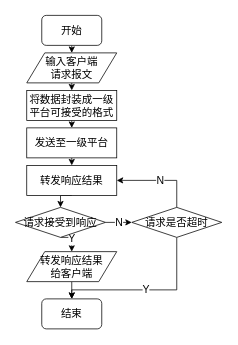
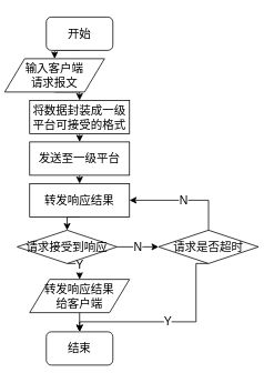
  <mxCell id="0" />
  <mxCell id="1" parent="0" />
  <mxCell id="2" style="edgeStyle=orthogonalEdgeStyle;rounded=0;orthogonalLoop=1;jettySize=auto;html=1;exitX=0.5;exitY=1;exitDx=0;exitDy=0;entryX=0.5;entryY=0;entryDx=0;entryDy=0;fontSize=14;" edge="1" parent="1" source="3" target="13"><mxGeometry relative="1" as="geometry" /></mxCell>
  <mxCell id="3" value="将数据封装成一级平台可接受的格式" style="rounded=0;whiteSpace=wrap;html=1;fontSize=14;" parent="1" vertex="1"><mxGeometry x="35" y="120" width="120" height="40" as="geometry" /></mxCell>
  <mxCell id="4" style="edgeStyle=orthogonalEdgeStyle;rounded=0;orthogonalLoop=1;jettySize=auto;html=1;exitX=0.5;exitY=1;exitDx=0;exitDy=0;entryX=0.5;entryY=0;entryDx=0;entryDy=0;fontSize=14;" edge="1" parent="1" source="5" target="3"><mxGeometry relative="1" as="geometry" /></mxCell>
- <mxCell id="5" value="输入客户端&lt;br&gt;请求报文" style="shape=parallelogram;perimeter=parallelogramPerimeter;whiteSpace=wrap;html=1;fontSize=14;" parent="1" vertex="1"><mxGeometry x="35" y="70" width="120" height="40" as="geometry" /></mxCell>
+ <mxCell id="5" value="输入客户端&lt;br&gt;请求报文" style="shape=parallelogram;perimeter=parallelogramPerimeter;whiteSpace=wrap;html=1;fontSize=14;" parent="1" vertex="1"><mxGeometry x="5" y="70" width="120" height="40" as="geometry" /></mxCell>
  <mxCell id="6" value="Y" style="edgeStyle=orthogonalEdgeStyle;rounded=0;orthogonalLoop=1;jettySize=auto;html=1;exitX=0.5;exitY=1;exitDx=0;exitDy=0;entryX=0.5;entryY=0;entryDx=0;entryDy=0;fontSize=14;" edge="1" parent="1" source="8" target="17"><mxGeometry relative="1" as="geometry" /></mxCell>
  <mxCell id="7" value="N" style="edgeStyle=orthogonalEdgeStyle;rounded=0;orthogonalLoop=1;jettySize=auto;html=1;exitX=1;exitY=0.5;exitDx=0;exitDy=0;entryX=0;entryY=0.5;entryDx=0;entryDy=0;fontSize=14;" edge="1" parent="1" source="8" target="20"><mxGeometry relative="1" as="geometry" /></mxCell>
  <mxCell id="8" value="请求接受到响应&lt;br&gt;" style="rhombus;whiteSpace=wrap;html=1;fontSize=14;" parent="1" vertex="1"><mxGeometry x="20" y="276" width="120" height="40" as="geometry" /></mxCell>
  <mxCell id="9" style="edgeStyle=orthogonalEdgeStyle;rounded=0;orthogonalLoop=1;jettySize=auto;html=1;exitX=0.5;exitY=1;exitDx=0;exitDy=0;entryX=0.5;entryY=0;entryDx=0;entryDy=0;fontSize=14;" edge="1" parent="1" source="10" target="5"><mxGeometry relative="1" as="geometry" /></mxCell>
  <mxCell id="10" value="开始" style="shape=ext;rounded=1;whiteSpace=wrap;html=1;fontSize=14;" parent="1" vertex="1"><mxGeometry x="55" y="20" width="80" height="40" as="geometry" /></mxCell>
  <mxCell id="11" value="结束" style="shape=ext;rounded=1;whiteSpace=wrap;html=1;fontSize=14;" vertex="1" parent="1"><mxGeometry x="55" y="398" width="80" height="40" as="geometry" /></mxCell>
  <mxCell id="12" style="edgeStyle=orthogonalEdgeStyle;rounded=0;orthogonalLoop=1;jettySize=auto;html=1;exitX=0.5;exitY=1;exitDx=0;exitDy=0;entryX=0.5;entryY=0;entryDx=0;entryDy=0;fontSize=14;" edge="1" parent="1" source="13" target="15"><mxGeometry relative="1" as="geometry" /></mxCell>
  <mxCell id="13" value="发送至一级平台" style="rounded=0;whiteSpace=wrap;html=1;fontSize=14;" vertex="1" parent="1"><mxGeometry x="35" y="170" width="120" height="40" as="geometry" /></mxCell>
  <mxCell id="14" style="edgeStyle=orthogonalEdgeStyle;rounded=0;orthogonalLoop=1;jettySize=auto;html=1;exitX=0.5;exitY=1;exitDx=0;exitDy=0;entryX=0.5;entryY=0;entryDx=0;entryDy=0;fontSize=14;" edge="1" parent="1" source="15" target="8"><mxGeometry relative="1" as="geometry" /></mxCell>
  <mxCell id="15" value="转发响应结果" style="rounded=0;whiteSpace=wrap;html=1;fontSize=14;" vertex="1" parent="1"><mxGeometry x="35" y="220" width="120" height="40" as="geometry" /></mxCell>
  <mxCell id="16" style="edgeStyle=orthogonalEdgeStyle;rounded=0;orthogonalLoop=1;jettySize=auto;html=1;exitX=0.5;exitY=1;exitDx=0;exitDy=0;entryX=0.5;entryY=0;entryDx=0;entryDy=0;fontSize=14;" edge="1" parent="1" source="17" target="11"><mxGeometry relative="1" as="geometry" /></mxCell>
  <mxCell id="17" value="转发响应结果&lt;br&gt;给客户端" style="shape=parallelogram;perimeter=parallelogramPerimeter;whiteSpace=wrap;html=1;fontSize=14;" vertex="1" parent="1"><mxGeometry x="35" y="335" width="120" height="40" as="geometry" /></mxCell>
  <mxCell id="18" value="N" style="edgeStyle=orthogonalEdgeStyle;rounded=0;orthogonalLoop=1;jettySize=auto;html=1;exitX=0.5;exitY=0;exitDx=0;exitDy=0;entryX=1;entryY=0.5;entryDx=0;entryDy=0;fontSize=14;" edge="1" parent="1" source="20" target="15"><mxGeometry relative="1" as="geometry" /></mxCell>
  <mxCell id="19" value="Y" style="edgeStyle=orthogonalEdgeStyle;rounded=0;orthogonalLoop=1;jettySize=auto;html=1;exitX=0.5;exitY=1;exitDx=0;exitDy=0;entryX=0.5;entryY=0;entryDx=0;entryDy=0;fontSize=14;" edge="1" parent="1" source="20" target="11"><mxGeometry relative="1" as="geometry"><Array as="points"><mxPoint x="235" y="386" /><mxPoint x="95" y="386" /></Array></mxGeometry></mxCell>
- <mxCell id="20" value="请求是否超时" style="rhombus;whiteSpace=wrap;html=1;fontSize=14;" vertex="1" parent="1"><mxGeometry x="175" y="276" width="120" height="40" as="geometry" /></mxCell>
+ <mxCell id="20" value="请求是否超时" style="rhombus;whiteSpace=wrap;html=1;fontSize=14;" vertex="1" parent="1"><mxGeometry x="190" y="276" width="120" height="40" as="geometry" /></mxCell>
